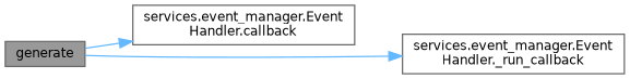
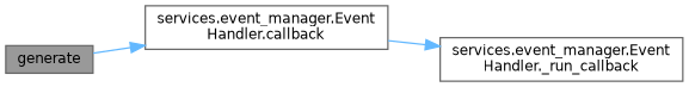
  digraph {
    rankdir=LR
    node [color=grey40 fillcolor=white fontname=Helvetica fontsize=10 shape=box style=filled]
    edge [color=steelblue1 fontname=Helvetica fontsize=10 labelfontname=Helvetica labelfontsize=10 style=solid]
    n1 [color=gray40 fillcolor=grey60 fontcolor=black height=0.2 label=generate width=0.4]
    n2 [height=0.2 label="services.event_manager.Event\lHandler.callback" width=0.4]
    n3 [height=0.2 label="services.event_manager.Event\lHandler._run_callback" width=0.4]
    n1 -> n2
-   n1 -> n3
+   n2 -> n3
  }
